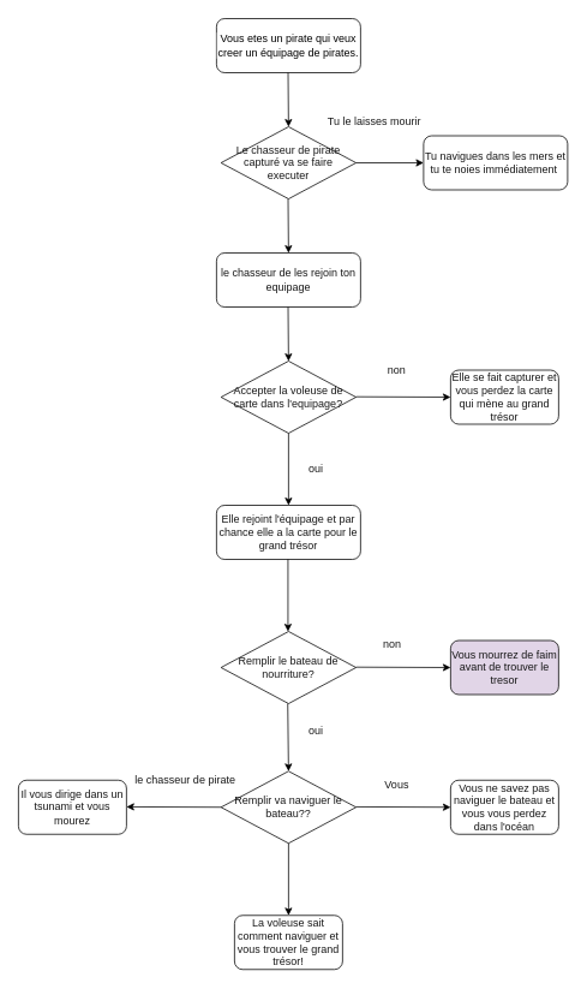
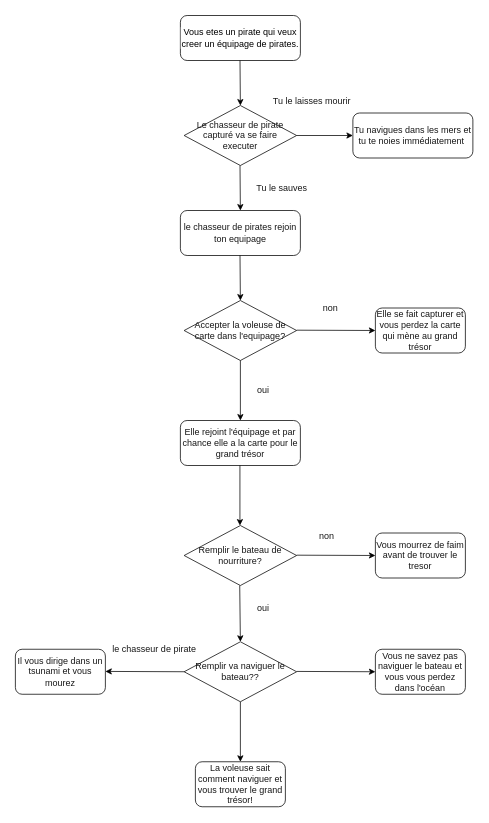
  <mxCell id="0" />
  <mxCell id="1" parent="0" />
  <mxCell id="2" value="&lt;font style=&quot;background-color: rgb(255, 255, 255);&quot; color=&quot;#000000&quot;&gt;Vous etes un pirate qui veux creer un équipage de pirates.&lt;/font&gt;" style="rounded=1;whiteSpace=wrap;html=1;labelBackgroundColor=default;fillColor=#FFFFFF;strokeColor=#000000;" parent="1" vertex="1"><mxGeometry x="240" y="20" width="160" height="60" as="geometry" /></mxCell>
  <mxCell id="3" value="Le chasseur de pirate capturé va se faire executer" style="rhombus;whiteSpace=wrap;html=1;fillColor=#FFFFFF;spacing=2;fontSize=12;fontColor=#171717;strokeColor=#000000;" parent="1" vertex="1"><mxGeometry x="245" y="140" width="150" height="80" as="geometry" /></mxCell>
  <mxCell id="4" value="" style="edgeStyle=none;orthogonalLoop=1;jettySize=auto;html=1;fontColor=#171717;strokeColor=#000000;" parent="1" edge="1"><mxGeometry width="100" relative="1" as="geometry"><mxPoint x="319.5" y="80" as="sourcePoint" /><mxPoint x="320" y="140" as="targetPoint" /><Array as="points" /></mxGeometry></mxCell>
- <mxCell id="5" value="&lt;font style=&quot;font-size: 12px;&quot;&gt;&lt;span style=&quot;font-family: arial, sans-serif; text-align: left;&quot;&gt;le chasseur de les rejoin ton equipage&lt;/span&gt;&lt;/font&gt;" style="rounded=1;whiteSpace=wrap;html=1;fontColor=#171717;strokeColor=#000000;fillColor=#FFFFFF;" parent="1" vertex="1"><mxGeometry x="240" y="280" width="160" height="60" as="geometry" /></mxCell>
+ <mxCell id="5" value="&lt;font style=&quot;font-size: 12px;&quot;&gt;&lt;span style=&quot;font-family: arial, sans-serif; text-align: left;&quot;&gt;le chasseur de pirates rejoin ton equipage&lt;/span&gt;&lt;/font&gt;" style="rounded=1;whiteSpace=wrap;html=1;fontColor=#171717;strokeColor=#000000;fillColor=#FFFFFF;" parent="1" vertex="1"><mxGeometry x="240" y="280" width="160" height="60" as="geometry" /></mxCell>
  <mxCell id="6" value="" style="edgeStyle=none;orthogonalLoop=1;jettySize=auto;html=1;fontColor=#171717;strokeColor=#000000;" parent="1" edge="1"><mxGeometry width="100" relative="1" as="geometry"><mxPoint x="319.5" y="220" as="sourcePoint" /><mxPoint x="320" y="280" as="targetPoint" /><Array as="points" /></mxGeometry></mxCell>
+ <mxCell id="7" value="Tu le sauves" style="text;html=1;align=center;verticalAlign=middle;resizable=0;points=[];autosize=1;strokeColor=none;fillColor=none;fontColor=#171717;" parent="1" vertex="1"><mxGeometry x="330" y="235" width="90" height="30" as="geometry" /></mxCell>
  <mxCell id="8" value="&lt;font style=&quot;font-size: 12px;&quot;&gt;Tu&lt;span style=&quot;font-family: inherit; text-align: left;&quot;&gt;&amp;nbsp;&lt;/span&gt;&lt;span style=&quot;font-family: inherit; text-align: left;&quot;&gt;navigues dans les mers et tu te noies immédiatement&lt;/span&gt;&amp;nbsp;&lt;/font&gt;" style="rounded=1;whiteSpace=wrap;html=1;fontColor=#171717;strokeColor=#000000;fillColor=#FFFFFF;" parent="1" vertex="1"><mxGeometry x="470" y="150" width="160" height="60" as="geometry" /></mxCell>
  <mxCell id="9" value="" style="edgeStyle=none;orthogonalLoop=1;jettySize=auto;html=1;fontColor=#171717;strokeColor=#000000;" parent="1" edge="1"><mxGeometry width="100" relative="1" as="geometry"><mxPoint x="395" y="180" as="sourcePoint" /><mxPoint x="470" y="180" as="targetPoint" /><Array as="points" /></mxGeometry></mxCell>
  <mxCell id="10" value="Tu le laisses mourir" style="text;html=1;align=center;verticalAlign=middle;resizable=0;points=[];autosize=1;strokeColor=none;fillColor=none;fontColor=#171717;" parent="1" vertex="1"><mxGeometry x="350" y="120" width="130" height="30" as="geometry" /></mxCell>
  <mxCell id="11" value="Accepter la voleuse de carte dans l'equipage?" style="rhombus;whiteSpace=wrap;html=1;fontColor=#171717;strokeColor=#000000;fillColor=#FFFFFF;" parent="1" vertex="1"><mxGeometry x="245" y="400" width="150" height="80" as="geometry" /></mxCell>
  <mxCell id="12" value="" style="edgeStyle=none;orthogonalLoop=1;jettySize=auto;html=1;fontColor=#171717;strokeColor=#000000;" parent="1" edge="1"><mxGeometry width="100" relative="1" as="geometry"><mxPoint x="319.5" y="340" as="sourcePoint" /><mxPoint x="320" y="400" as="targetPoint" /><Array as="points" /></mxGeometry></mxCell>
  <mxCell id="13" value="" style="edgeStyle=none;orthogonalLoop=1;jettySize=auto;html=1;exitX=0.5;exitY=1;exitDx=0;exitDy=0;fontColor=#171717;strokeColor=#000000;" parent="1" source="11" edge="1"><mxGeometry width="100" relative="1" as="geometry"><mxPoint x="270" y="540" as="sourcePoint" /><mxPoint x="320" y="560" as="targetPoint" /><Array as="points" /></mxGeometry></mxCell>
  <mxCell id="14" value="" style="edgeStyle=none;orthogonalLoop=1;jettySize=auto;html=1;entryX=0;entryY=0.5;entryDx=0;entryDy=0;fontColor=#171717;strokeColor=#000000;" parent="1" target="16" edge="1"><mxGeometry width="100" relative="1" as="geometry"><mxPoint x="395" y="439.58" as="sourcePoint" /><mxPoint x="495" y="439.58" as="targetPoint" /><Array as="points" /></mxGeometry></mxCell>
  <mxCell id="15" value="non" style="text;html=1;align=center;verticalAlign=middle;resizable=0;points=[];autosize=1;strokeColor=none;fillColor=none;fontColor=#171717;" parent="1" vertex="1"><mxGeometry x="420" y="395" width="40" height="30" as="geometry" /></mxCell>
  <mxCell id="16" value="Elle se fait capturer et vous perdez la carte qui mène au grand trésor" style="rounded=1;whiteSpace=wrap;html=1;fontColor=#171717;strokeColor=#000000;fillColor=#FFFFFF;" parent="1" vertex="1"><mxGeometry x="500" y="410" width="120" height="60" as="geometry" /></mxCell>
  <mxCell id="17" value="oui" style="text;html=1;align=center;verticalAlign=middle;resizable=0;points=[];autosize=1;strokeColor=none;fillColor=none;fontColor=#171717;" parent="1" vertex="1"><mxGeometry x="330" y="505" width="40" height="30" as="geometry" /></mxCell>
  <mxCell id="18" value="Remplir va naviguer le bateau??" style="rhombus;whiteSpace=wrap;html=1;fontColor=#171717;strokeColor=#000000;fillColor=#FFFFFF;" parent="1" vertex="1"><mxGeometry x="245" y="855" width="150" height="80" as="geometry" /></mxCell>
  <mxCell id="19" value="" style="edgeStyle=none;orthogonalLoop=1;jettySize=auto;html=1;entryX=0;entryY=0.5;entryDx=0;entryDy=0;fontColor=#171717;strokeColor=#000000;" parent="1" target="21" edge="1"><mxGeometry width="100" relative="1" as="geometry"><mxPoint x="395" y="894.58" as="sourcePoint" /><mxPoint x="495" y="894.58" as="targetPoint" /><Array as="points" /></mxGeometry></mxCell>
- <mxCell id="20" value="Vous" style="text;html=1;align=center;verticalAlign=middle;resizable=0;points=[];autosize=1;strokeColor=none;fillColor=none;fontColor=#171717;" parent="1" vertex="1"><mxGeometry x="415" y="855" width="50" height="30" as="geometry" /></mxCell>
  <mxCell id="21" value="Vous ne savez pas naviguer le bateau et vous vous perdez dans l'océan" style="rounded=1;whiteSpace=wrap;html=1;fontColor=#171717;strokeColor=#000000;fillColor=#FFFFFF;" parent="1" vertex="1"><mxGeometry x="500" y="865" width="120" height="60" as="geometry" /></mxCell>
  <mxCell id="22" value="" style="edgeStyle=none;orthogonalLoop=1;jettySize=auto;html=1;exitX=0.5;exitY=1;exitDx=0;exitDy=0;entryX=0.5;entryY=0;entryDx=0;entryDy=0;fontColor=#171717;strokeColor=#000000;" parent="1" source="18" target="23" edge="1"><mxGeometry width="100" relative="1" as="geometry"><mxPoint x="319.58" y="955" as="sourcePoint" /><mxPoint x="320" y="1015" as="targetPoint" /><Array as="points" /></mxGeometry></mxCell>
  <mxCell id="23" value="La voleuse sait comment naviguer et vous trouver le grand trésor!" style="rounded=1;whiteSpace=wrap;html=1;fontColor=#171717;strokeColor=#000000;fillColor=#FFFFFF;" parent="1" vertex="1"><mxGeometry x="260" y="1015" width="120" height="60" as="geometry" /></mxCell>
  <mxCell id="24" value="Elle rejoint l'équipage et par chance elle a la carte pour le grand trésor" style="rounded=1;whiteSpace=wrap;html=1;fontColor=#171717;strokeColor=#000000;fillColor=#FFFFFF;" parent="1" vertex="1"><mxGeometry x="240" y="560" width="160" height="60" as="geometry" /></mxCell>
  <mxCell id="25" value="" style="edgeStyle=none;orthogonalLoop=1;jettySize=auto;html=1;exitX=0.5;exitY=1;exitDx=0;exitDy=0;fontColor=#171717;strokeColor=#000000;" parent="1" edge="1"><mxGeometry width="100" relative="1" as="geometry"><mxPoint x="319.41" y="620" as="sourcePoint" /><mxPoint x="319.41" y="700" as="targetPoint" /><Array as="points" /></mxGeometry></mxCell>
  <mxCell id="26" value="Remplir le bateau de nourriture?" style="rhombus;whiteSpace=wrap;html=1;fontColor=#171717;strokeColor=#000000;fillColor=#FFFFFF;" parent="1" vertex="1"><mxGeometry x="245" y="700" width="150" height="80" as="geometry" /></mxCell>
  <mxCell id="27" value="" style="edgeStyle=none;orthogonalLoop=1;jettySize=auto;html=1;entryX=0;entryY=0.5;entryDx=0;entryDy=0;fontColor=#171717;strokeColor=#000000;" parent="1" edge="1"><mxGeometry width="100" relative="1" as="geometry"><mxPoint x="395" y="739.58" as="sourcePoint" /><mxPoint x="500" y="740" as="targetPoint" /><Array as="points" /></mxGeometry></mxCell>
  <mxCell id="28" value="non" style="text;html=1;align=center;verticalAlign=middle;resizable=0;points=[];autosize=1;strokeColor=none;fillColor=none;fontColor=#171717;" parent="1" vertex="1"><mxGeometry x="415" y="700" width="40" height="30" as="geometry" /></mxCell>
- <mxCell id="29" value="Vous mourrez de faim avant de trouver le tresor" style="rounded=1;whiteSpace=wrap;html=1;fontColor=#171717;strokeColor=#000000;fillColor=#e1d5e7;" parent="1" vertex="1"><mxGeometry x="500" y="710" width="120" height="60" as="geometry" /></mxCell>
+ <mxCell id="29" value="Vous mourrez de faim avant de trouver le tresor" style="rounded=1;whiteSpace=wrap;html=1;fontColor=#171717;strokeColor=#000000;fillColor=#FFFFFF;" parent="1" vertex="1"><mxGeometry x="500" y="710" width="120" height="60" as="geometry" /></mxCell>
  <mxCell id="30" value="" style="edgeStyle=none;orthogonalLoop=1;jettySize=auto;html=1;entryX=0;entryY=0.5;entryDx=0;entryDy=0;fontColor=#171717;strokeColor=#000000;" parent="1" edge="1"><mxGeometry width="100" relative="1" as="geometry"><mxPoint x="245" y="894.99" as="sourcePoint" /><mxPoint x="140" y="894.57" as="targetPoint" /><Array as="points" /></mxGeometry></mxCell>
  <mxCell id="31" value="Il vous dirige dans un tsunami et vous mourez" style="rounded=1;whiteSpace=wrap;html=1;fontColor=#171717;strokeColor=#000000;fillColor=#FFFFFF;" parent="1" vertex="1"><mxGeometry x="20" y="865" width="120" height="60" as="geometry" /></mxCell>
  <mxCell id="32" value="le chasseur de pirate" style="text;html=1;align=center;verticalAlign=middle;resizable=0;points=[];autosize=1;strokeColor=none;fillColor=none;fontColor=#171717;" parent="1" vertex="1"><mxGeometry x="140" y="850" width="130" height="30" as="geometry" /></mxCell>
  <mxCell id="33" value="" style="edgeStyle=none;orthogonalLoop=1;jettySize=auto;html=1;exitX=0.5;exitY=1;exitDx=0;exitDy=0;entryX=0.5;entryY=0;entryDx=0;entryDy=0;fontColor=#171717;strokeColor=#000000;" parent="1" target="18" edge="1"><mxGeometry width="100" relative="1" as="geometry"><mxPoint x="319.13" y="780" as="sourcePoint" /><mxPoint x="320" y="840" as="targetPoint" /><Array as="points" /></mxGeometry></mxCell>
  <mxCell id="34" value="oui" style="text;html=1;align=center;verticalAlign=middle;resizable=0;points=[];autosize=1;strokeColor=none;fillColor=none;fontColor=#171717;" parent="1" vertex="1"><mxGeometry x="330" y="795" width="40" height="30" as="geometry" /></mxCell>
